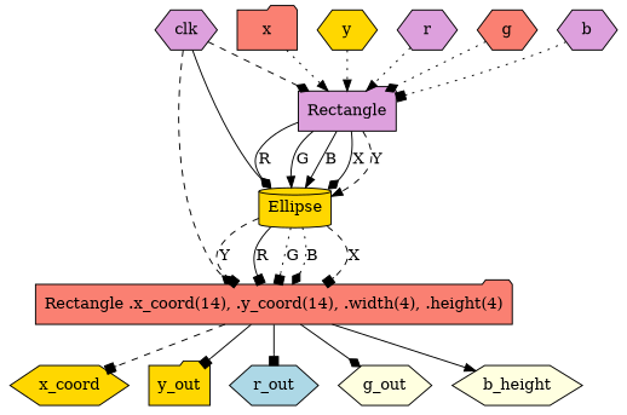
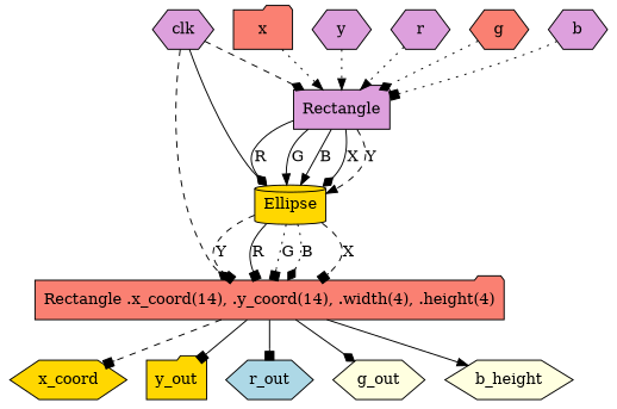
  digraph {
    node [fillcolor=plum shape=hexagon style=filled]
    edge [arrowhead=diamond style=solid]
    n1 [label=Rectangle shape=folder]
    n2 [fillcolor=gold label=Ellipse shape=cylinder]
    n3 [fillcolor=salmon label="Rectangle .x_coord(14), .y_coord(14), .width(4), .height(4)" shape=folder]
    n4 [fillcolor=gold label=x_coord]
    y_out [fillcolor=gold shape=folder]
    r_out [fillcolor=lightblue]
    g_out [fillcolor=lightyellow]
    n8 [fillcolor=lightyellow label=b_height]
    clk
    x [fillcolor=salmon shape=folder]
-   y [fillcolor=gold]
+   y
    r
    g [fillcolor=salmon]
    b
    n1 -> n2 [headport=x label=X tailport=x_out]
    n1 -> n2 [arrowhead=normal headport=y label=Y style=dashed tailport=y_out]
    n1 -> n2 [headport=r label=R tailport=r_out]
    n1 -> n2 [arrowhead=normal headport=g label=G tailport=g_out]
    n1 -> n2 [arrowhead=normal headport=b label=B tailport=b_out]
    n2 -> n3 [arrowhead=box headport=x label=X style=dashed tailport=x_out]
    n2 -> n3 [arrowhead=box headport=y label=Y style=dashed tailport=y_out]
    n2 -> n3 [arrowhead=box headport=r label=R tailport=r_out]
    n2 -> n3 [arrowhead=box headport=g label=G style=dotted tailport=g_out]
    n2 -> n3 [headport=b label=B style=dotted tailport=b_out]
    n3 -> n4 [arrowhead=box style=dashed tailport=x_out]
    n3 -> y_out [arrowhead=box tailport=y_out]
    n3 -> r_out [arrowhead=box tailport=r_out]
    n3 -> g_out [tailport=g_out]
    n3 -> n8 [arrowhead=normal tailport=b_out]
    clk -> n1 [headport=clk style=dashed]
    clk -> n2 [headport=clk]
    clk -> n3 [headport=clk style=dashed]
    x -> n1 [arrowhead=normal headport=x style=dotted]
    y -> n1 [arrowhead=normal headport=y style=dotted]
    r -> n1 [arrowhead=normal headport=r style=dotted]
    g -> n1 [headport=g style=dotted]
    b -> n1 [arrowhead=box headport=b style=dotted]
  }
